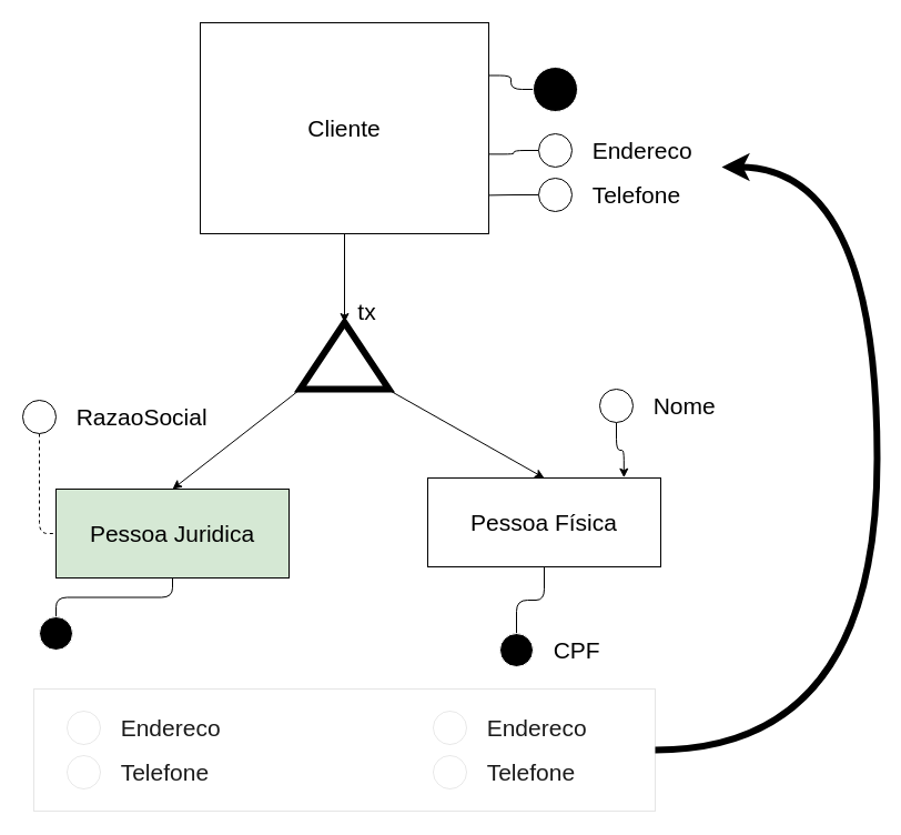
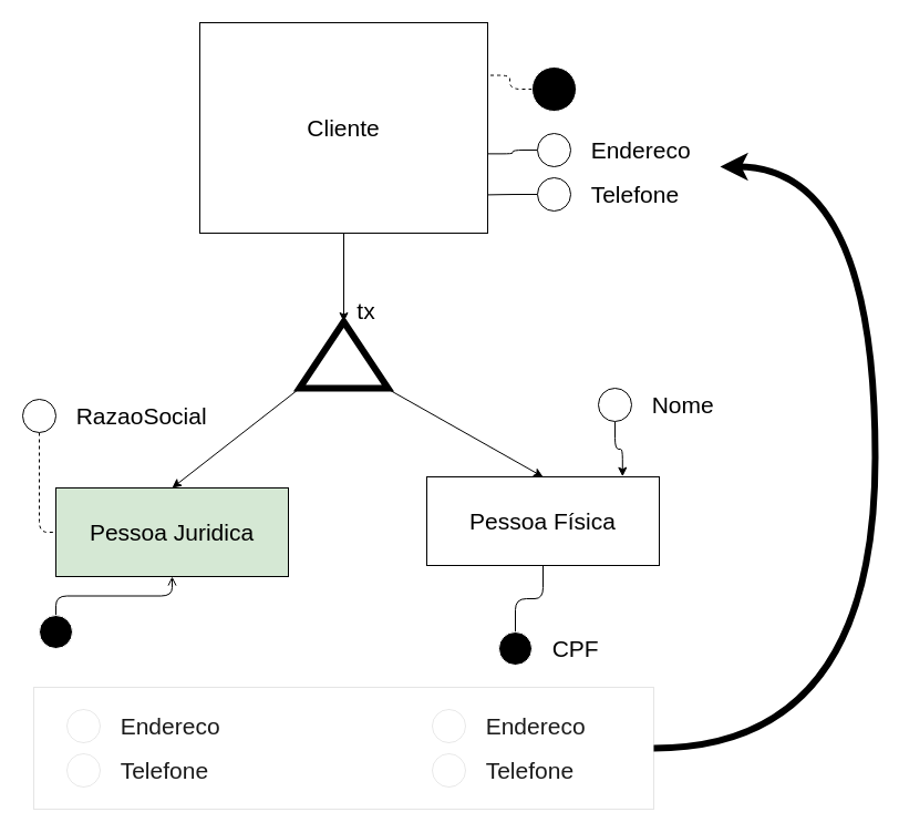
  <mxCell id="0" />
  <mxCell id="1" parent="0" />
  <mxCell id="2" value="tx" style="edgeStyle=none;html=1;exitX=0.5;exitY=1;exitDx=0;exitDy=0;entryX=1;entryY=0.5;entryDx=0;entryDy=0;fontSize=21;" edge="1" parent="1" source="3" target="8"><mxGeometry x="0.75" y="20" relative="1" as="geometry"><mxPoint as="offset" /></mxGeometry></mxCell>
  <mxCell id="3" value="&lt;font style=&quot;font-size: 21px&quot;&gt;Cliente&lt;/font&gt;" style="rounded=0;whiteSpace=wrap;html=1;" vertex="1" parent="1"><mxGeometry x="180" y="20" width="260" height="190" as="geometry" /></mxCell>
- <mxCell id="4" style="edgeStyle=orthogonalEdgeStyle;html=1;entryX=1;entryY=0.25;entryDx=0;entryDy=0;fontSize=21;fontColor=#FFFFFF;endArrow=none;endFill=0;strokeWidth=1;" edge="1" parent="1" source="5" target="3"><mxGeometry relative="1" as="geometry" /></mxCell>
+ <mxCell id="4" style="edgeStyle=orthogonalEdgeStyle;html=1;entryX=1;entryY=0.25;entryDx=0;entryDy=0;fontSize=21;fontColor=#FFFFFF;endArrow=none;endFill=0;strokeWidth=1;dashed=1;" edge="1" parent="1" source="5" target="3"><mxGeometry relative="1" as="geometry" /></mxCell>
  <mxCell id="5" value="&lt;font color=&quot;#ffffff&quot;&gt;&lt;span style=&quot;white-space: pre&quot;&gt;&#09;&lt;/span&gt;codigoCliente&lt;/font&gt;" style="ellipse;whiteSpace=wrap;html=1;aspect=fixed;fontSize=21;align=left;labelBackgroundColor=none;strokeColor=#FFFFFF;fillColor=#000000;strokeWidth=1;fontColor=#333333;" vertex="1" parent="1"><mxGeometry x="480" y="60" width="40" height="40" as="geometry" /></mxCell>
  <mxCell id="6" style="edgeStyle=none;html=1;exitX=0.029;exitY=0.032;exitDx=0;exitDy=0;entryX=0.5;entryY=0;entryDx=0;entryDy=0;fontSize=21;exitPerimeter=0;" edge="1" parent="1" source="8" target="19"><mxGeometry relative="1" as="geometry" /></mxCell>
  <mxCell id="7" style="edgeStyle=none;html=1;exitX=0.029;exitY=0.943;exitDx=0;exitDy=0;entryX=0.5;entryY=0;entryDx=0;entryDy=0;fontSize=21;exitPerimeter=0;" edge="1" parent="1" source="8" target="14"><mxGeometry relative="1" as="geometry" /></mxCell>
  <mxCell id="8" value="" style="triangle;whiteSpace=wrap;html=1;labelBackgroundColor=none;fontSize=21;strokeColor=#000000;strokeWidth=6;fillColor=#FFFFFF;rotation=-90;" vertex="1" parent="1"><mxGeometry x="280" y="280" width="60" height="80" as="geometry" /></mxCell>
  <mxCell id="9" style="edgeStyle=orthogonalEdgeStyle;html=1;fontSize=21;fontColor=#FFFFFF;strokeWidth=1;strokeColor=none;endArrow=none;endFill=0;" edge="1" parent="1" source="11" target="14"><mxGeometry relative="1" as="geometry" /></mxCell>
  <mxCell id="10" value="" style="edgeStyle=orthogonalEdgeStyle;html=1;fontSize=21;fontColor=#FFFFFF;endArrow=none;endFill=0;strokeWidth=1;" edge="1" parent="1" source="11" target="14"><mxGeometry relative="1" as="geometry" /></mxCell>
  <mxCell id="11" value="&lt;span style=&quot;white-space: pre&quot;&gt;&#09;&lt;/span&gt;CPF" style="ellipse;whiteSpace=wrap;html=1;aspect=fixed;fontSize=21;align=left;strokeWidth=1;strokeColor=#FFFFFF;fillColor=#000000;" vertex="1" parent="1"><mxGeometry x="450" y="570" width="30" height="30" as="geometry" /></mxCell>
  <mxCell id="12" style="edgeStyle=orthogonalEdgeStyle;html=1;entryX=0.842;entryY=-0.004;entryDx=0;entryDy=0;entryPerimeter=0;fontSize=21;fontColor=#FFFFFF;strokeWidth=1;" edge="1" parent="1" source="13" target="14"><mxGeometry relative="1" as="geometry" /></mxCell>
  <mxCell id="13" value="&lt;span style=&quot;white-space: pre&quot;&gt;&#09;&lt;/span&gt;Nome" style="ellipse;whiteSpace=wrap;html=1;aspect=fixed;fontSize=21;align=left;strokeWidth=1;strokeColor=#000000;fillColor=#FFFFFF;" vertex="1" parent="1"><mxGeometry x="540" y="350" width="30" height="30" as="geometry" /></mxCell>
  <mxCell id="14" value="Pessoa Física" style="rounded=0;whiteSpace=wrap;html=1;fontSize=21;" vertex="1" parent="1"><mxGeometry x="385" y="430" width="210" height="80" as="geometry" /></mxCell>
- <mxCell id="15" value="" style="edgeStyle=orthogonalEdgeStyle;html=1;fontSize=21;fontColor=#FFFFFF;strokeWidth=1;endArrow=none;endFill=0;" edge="1" parent="1" source="16" target="19"><mxGeometry relative="1" as="geometry" /></mxCell>
+ <mxCell id="15" value="" style="edgeStyle=orthogonalEdgeStyle;html=1;fontSize=21;fontColor=#FFFFFF;strokeWidth=1;endArrow=open;endFill=0;" edge="1" parent="1" source="16" target="19"><mxGeometry relative="1" as="geometry" /></mxCell>
  <mxCell id="16" value="&lt;font color=&quot;#ffffff&quot;&gt;&lt;span style=&quot;white-space: pre&quot;&gt;&#09;&lt;/span&gt;CNPJ&lt;/font&gt;" style="ellipse;whiteSpace=wrap;html=1;aspect=fixed;fontSize=21;align=left;strokeWidth=1;fillColor=#000000;fontColor=#333333;strokeColor=#FFFFFF;" vertex="1" parent="1"><mxGeometry x="35" y="555" width="30" height="30" as="geometry" /></mxCell>
  <mxCell id="17" style="edgeStyle=orthogonalEdgeStyle;html=1;entryX=0;entryY=0.5;entryDx=0;entryDy=0;fontSize=21;fontColor=#FFFFFF;strokeWidth=1;endArrow=none;endFill=0;dashed=1;" edge="1" parent="1" source="18" target="19"><mxGeometry relative="1" as="geometry" /></mxCell>
  <mxCell id="18" value="&lt;span style=&quot;white-space: pre&quot;&gt;&#09;&lt;/span&gt;RazaoSocial" style="ellipse;whiteSpace=wrap;html=1;aspect=fixed;fontSize=21;align=left;strokeWidth=1;strokeColor=#000000;fillColor=#FFFFFF;" vertex="1" parent="1"><mxGeometry x="20" y="360" width="30" height="30" as="geometry" /></mxCell>
  <mxCell id="19" value="Pessoa Juridica" style="rounded=0;whiteSpace=wrap;html=1;fontSize=21;fillColor=#d5e8d4;" vertex="1" parent="1"><mxGeometry x="50" y="440" width="210" height="80" as="geometry" /></mxCell>
  <mxCell id="20" style="edgeStyle=orthogonalEdgeStyle;html=1;entryX=0.999;entryY=0.818;entryDx=0;entryDy=0;entryPerimeter=0;fontSize=21;fontColor=#FFFFFF;endArrow=none;endFill=0;strokeWidth=1;" edge="1" parent="1" source="21" target="3"><mxGeometry relative="1" as="geometry" /></mxCell>
  <mxCell id="21" value="&lt;span style=&quot;white-space: pre&quot;&gt;&#09;&lt;/span&gt;Telefone" style="ellipse;whiteSpace=wrap;html=1;aspect=fixed;fontSize=21;align=left;strokeWidth=1;fillColor=#FFFFFF;strokeColor=#000000;" vertex="1" parent="1"><mxGeometry x="485" y="160" width="30" height="30" as="geometry" /></mxCell>
  <mxCell id="22" style="edgeStyle=orthogonalEdgeStyle;html=1;entryX=0.999;entryY=0.623;entryDx=0;entryDy=0;entryPerimeter=0;fontSize=21;fontColor=#FFFFFF;endArrow=none;endFill=0;strokeWidth=1;" edge="1" parent="1" source="23" target="3"><mxGeometry relative="1" as="geometry" /></mxCell>
  <mxCell id="23" value="&lt;span style=&quot;white-space: pre&quot;&gt;&#09;&lt;/span&gt;Endereco" style="ellipse;whiteSpace=wrap;html=1;aspect=fixed;fontSize=21;align=left;strokeWidth=1;fillColor=#FFFFFF;strokeColor=#000000;" vertex="1" parent="1"><mxGeometry x="485" y="120" width="30" height="30" as="geometry" /></mxCell>
  <mxCell id="24" value="" style="group" vertex="1" connectable="0" parent="1"><mxGeometry x="30" y="620" width="560" height="110" as="geometry" /></mxCell>
  <mxCell id="25" value="&lt;span style=&quot;white-space: pre&quot;&gt;&#09;&lt;/span&gt;Telefone" style="ellipse;whiteSpace=wrap;html=1;aspect=fixed;fontSize=21;align=left;strokeWidth=1;strokeColor=#000000;fillColor=#FFFFFF;opacity=10;" vertex="1" parent="24"><mxGeometry x="360" y="60" width="30" height="30" as="geometry" /></mxCell>
  <mxCell id="26" value="&lt;span style=&quot;white-space: pre&quot;&gt;&#09;&lt;/span&gt;Endereco" style="ellipse;whiteSpace=wrap;html=1;aspect=fixed;fontSize=21;align=left;strokeWidth=1;strokeColor=#000000;fillColor=#FFFFFF;opacity=10;" vertex="1" parent="24"><mxGeometry x="360" y="20" width="30" height="30" as="geometry" /></mxCell>
  <mxCell id="27" value="&lt;span style=&quot;white-space: pre&quot;&gt;&#09;&lt;/span&gt;Telefone" style="ellipse;whiteSpace=wrap;html=1;aspect=fixed;fontSize=21;align=left;strokeWidth=1;strokeColor=#000000;fillColor=#FFFFFF;opacity=10;" vertex="1" parent="24"><mxGeometry x="30" y="60" width="30" height="30" as="geometry" /></mxCell>
  <mxCell id="28" value="&lt;span style=&quot;white-space: pre&quot;&gt;&#09;&lt;/span&gt;Endereco" style="ellipse;whiteSpace=wrap;html=1;aspect=fixed;fontSize=21;align=left;strokeWidth=1;strokeColor=#000000;fillColor=#FFFFFF;opacity=10;" vertex="1" parent="24"><mxGeometry x="30" y="20" width="30" height="30" as="geometry" /></mxCell>
  <mxCell id="29" value="" style="rounded=0;whiteSpace=wrap;html=1;labelBackgroundColor=none;fontSize=21;fontColor=#FFFFFF;strokeColor=#000000;strokeWidth=1;fillColor=#FFFFFF;opacity=10;" vertex="1" parent="24"><mxGeometry width="560" height="110" as="geometry" /></mxCell>
  <mxCell id="30" style="edgeStyle=orthogonalEdgeStyle;html=1;fontSize=21;fontColor=#FFFFFF;exitX=1;exitY=0.5;exitDx=0;exitDy=0;curved=1;strokeWidth=6;" edge="1" parent="1" source="29"><mxGeometry relative="1" as="geometry"><mxPoint x="650" y="150" as="targetPoint" /><Array as="points"><mxPoint x="790" y="675" /><mxPoint x="790" y="150" /></Array></mxGeometry></mxCell>
